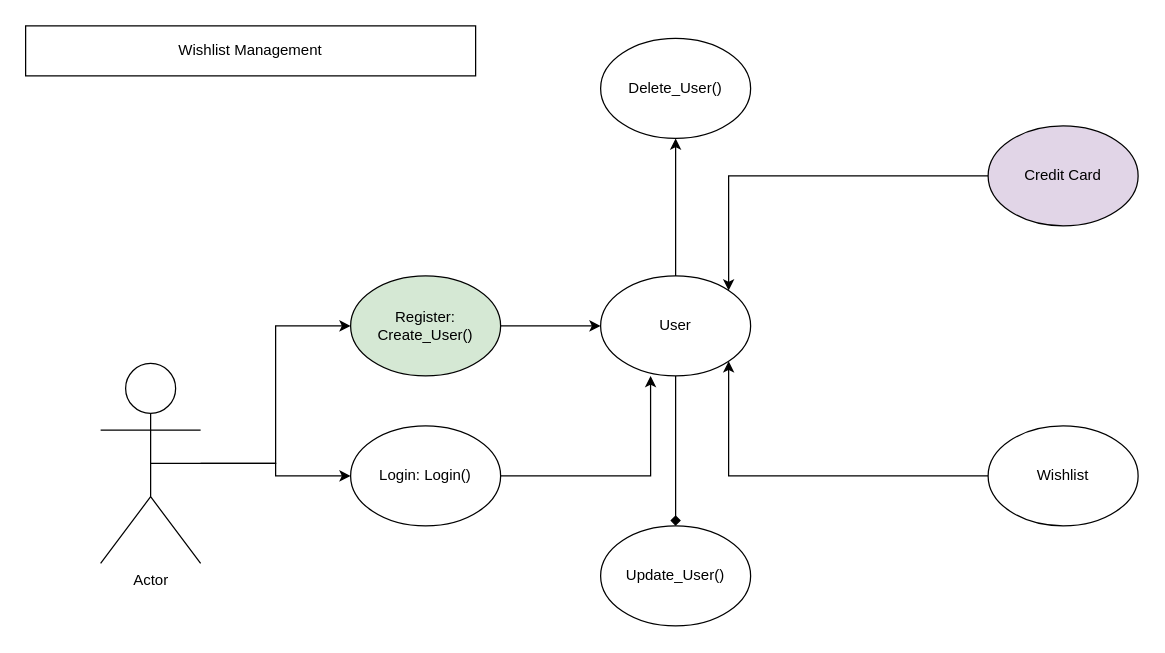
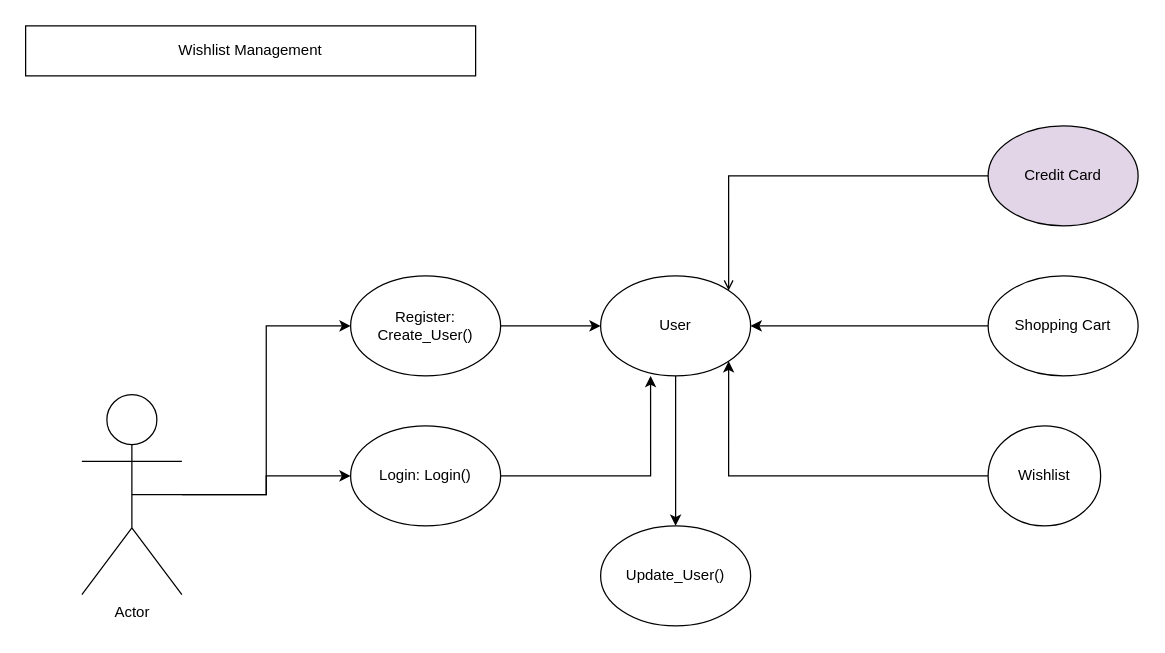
  <mxCell id="0" />
  <mxCell id="1" parent="0" />
  <mxCell id="2" style="edgeStyle=orthogonalEdgeStyle;rounded=0;orthogonalLoop=1;jettySize=auto;html=1;entryX=0;entryY=0.5;entryDx=0;entryDy=0;" parent="1" source="4" target="6" edge="1"><mxGeometry relative="1" as="geometry" /></mxCell>
  <mxCell id="3" style="edgeStyle=orthogonalEdgeStyle;rounded=0;orthogonalLoop=1;jettySize=auto;html=1;exitX=0.5;exitY=0.5;exitDx=0;exitDy=0;exitPerimeter=0;entryX=0;entryY=0.5;entryDx=0;entryDy=0;" parent="1" source="4" target="17" edge="1"><mxGeometry relative="1" as="geometry" /></mxCell>
- <mxCell id="4" value="Actor" style="shape=umlActor;verticalLabelPosition=bottom;verticalAlign=top;html=1;outlineConnect=0;" parent="1" vertex="1"><mxGeometry x="80" y="290" width="80" height="160" as="geometry" /></mxCell>
+ <mxCell id="4" value="Actor" style="shape=umlActor;verticalLabelPosition=bottom;verticalAlign=top;html=1;outlineConnect=0;" parent="1" vertex="1"><mxGeometry x="65" y="315" width="80" height="160" as="geometry" /></mxCell>
  <mxCell id="5" style="edgeStyle=orthogonalEdgeStyle;rounded=0;orthogonalLoop=1;jettySize=auto;html=1;exitX=1;exitY=0.5;exitDx=0;exitDy=0;entryX=0;entryY=0.5;entryDx=0;entryDy=0;" parent="1" source="6" target="11" edge="1"><mxGeometry relative="1" as="geometry" /></mxCell>
- <mxCell id="6" value="Register: Create_User()" style="ellipse;whiteSpace=wrap;html=1;fillColor=#d5e8d4;" parent="1" vertex="1"><mxGeometry x="280" y="220" width="120" height="80" as="geometry" /></mxCell>
- <mxCell id="9" style="edgeStyle=orthogonalEdgeStyle;rounded=0;orthogonalLoop=1;jettySize=auto;html=1;exitX=0.5;exitY=1;exitDx=0;exitDy=0;entryX=0.5;entryY=0;entryDx=0;entryDy=0;endArrow=diamond;" parent="1" source="11" target="19" edge="1"><mxGeometry relative="1" as="geometry" /></mxCell>
- <mxCell id="10" style="edgeStyle=orthogonalEdgeStyle;rounded=0;orthogonalLoop=1;jettySize=auto;html=1;exitX=0.5;exitY=0;exitDx=0;exitDy=0;entryX=0.5;entryY=1;entryDx=0;entryDy=0;" parent="1" source="11" target="20" edge="1"><mxGeometry relative="1" as="geometry" /></mxCell>
+ <mxCell id="6" value="Register: Create_User()" style="ellipse;whiteSpace=wrap;html=1;" parent="1" vertex="1"><mxGeometry x="280" y="220" width="120" height="80" as="geometry" /></mxCell>
+ <mxCell id="7" style="edgeStyle=orthogonalEdgeStyle;rounded=0;orthogonalLoop=1;jettySize=auto;html=1;exitX=0;exitY=0.5;exitDx=0;exitDy=0;entryX=1;entryY=0.5;entryDx=0;entryDy=0;" parent="1" source="8" target="11" edge="1"><mxGeometry relative="1" as="geometry" /></mxCell>
+ <mxCell id="8" value="Shopping Cart" style="ellipse;whiteSpace=wrap;html=1;" parent="1" vertex="1"><mxGeometry x="790" y="220" width="120" height="80" as="geometry" /></mxCell>
+ <mxCell id="9" style="edgeStyle=orthogonalEdgeStyle;rounded=0;orthogonalLoop=1;jettySize=auto;html=1;exitX=0.5;exitY=1;exitDx=0;exitDy=0;entryX=0.5;entryY=0;entryDx=0;entryDy=0;" parent="1" source="11" target="19" edge="1"><mxGeometry relative="1" as="geometry" /></mxCell>
  <mxCell id="11" value="User" style="ellipse;whiteSpace=wrap;html=1;" parent="1" vertex="1"><mxGeometry x="480" y="220" width="120" height="80" as="geometry" /></mxCell>
  <mxCell id="12" style="edgeStyle=orthogonalEdgeStyle;rounded=0;orthogonalLoop=1;jettySize=auto;html=1;exitX=0;exitY=0.5;exitDx=0;exitDy=0;entryX=1;entryY=1;entryDx=0;entryDy=0;" parent="1" source="13" target="11" edge="1"><mxGeometry relative="1" as="geometry" /></mxCell>
- <mxCell id="13" value="Wishlist" style="ellipse;whiteSpace=wrap;html=1;" parent="1" vertex="1"><mxGeometry x="790" y="340" width="120" height="80" as="geometry" /></mxCell>
- <mxCell id="14" style="edgeStyle=orthogonalEdgeStyle;rounded=0;orthogonalLoop=1;jettySize=auto;html=1;exitX=0;exitY=0.5;exitDx=0;exitDy=0;entryX=1;entryY=0;entryDx=0;entryDy=0;" parent="1" source="15" target="11" edge="1"><mxGeometry relative="1" as="geometry" /></mxCell>
+ <mxCell id="13" value="Wishlist" style="ellipse;whiteSpace=wrap;html=1;" parent="1" vertex="1"><mxGeometry x="790" y="340" width="90" height="80" as="geometry" /></mxCell>
+ <mxCell id="14" style="edgeStyle=orthogonalEdgeStyle;rounded=0;orthogonalLoop=1;jettySize=auto;html=1;exitX=0;exitY=0.5;exitDx=0;exitDy=0;entryX=1;entryY=0;entryDx=0;entryDy=0;endArrow=open;" parent="1" source="15" target="11" edge="1"><mxGeometry relative="1" as="geometry" /></mxCell>
  <mxCell id="15" value="Credit Card" style="ellipse;whiteSpace=wrap;html=1;fillColor=#e1d5e7;" parent="1" vertex="1"><mxGeometry x="790" y="100" width="120" height="80" as="geometry" /></mxCell>
  <mxCell id="16" style="edgeStyle=orthogonalEdgeStyle;rounded=0;orthogonalLoop=1;jettySize=auto;html=1;exitX=1;exitY=0.5;exitDx=0;exitDy=0;entryX=0.333;entryY=1;entryDx=0;entryDy=0;entryPerimeter=0;" parent="1" source="17" target="11" edge="1"><mxGeometry relative="1" as="geometry" /></mxCell>
  <mxCell id="17" value="Login: Login()" style="ellipse;whiteSpace=wrap;html=1;" parent="1" vertex="1"><mxGeometry x="280" y="340" width="120" height="80" as="geometry" /></mxCell>
  <mxCell id="18" value="Wishlist Management" style="rounded=0;whiteSpace=wrap;html=1;" parent="1" vertex="1"><mxGeometry width="360" height="40" as="geometry" x="20" y="20" /></mxCell>
  <mxCell id="19" value="Update_User()" style="ellipse;whiteSpace=wrap;html=1;" parent="1" vertex="1"><mxGeometry x="480" y="420" width="120" height="80" as="geometry" /></mxCell>
- <mxCell id="20" value="Delete_User()" style="ellipse;whiteSpace=wrap;html=1;" parent="1" vertex="1"><mxGeometry x="480" y="30" width="120" height="80" as="geometry" /></mxCell>
